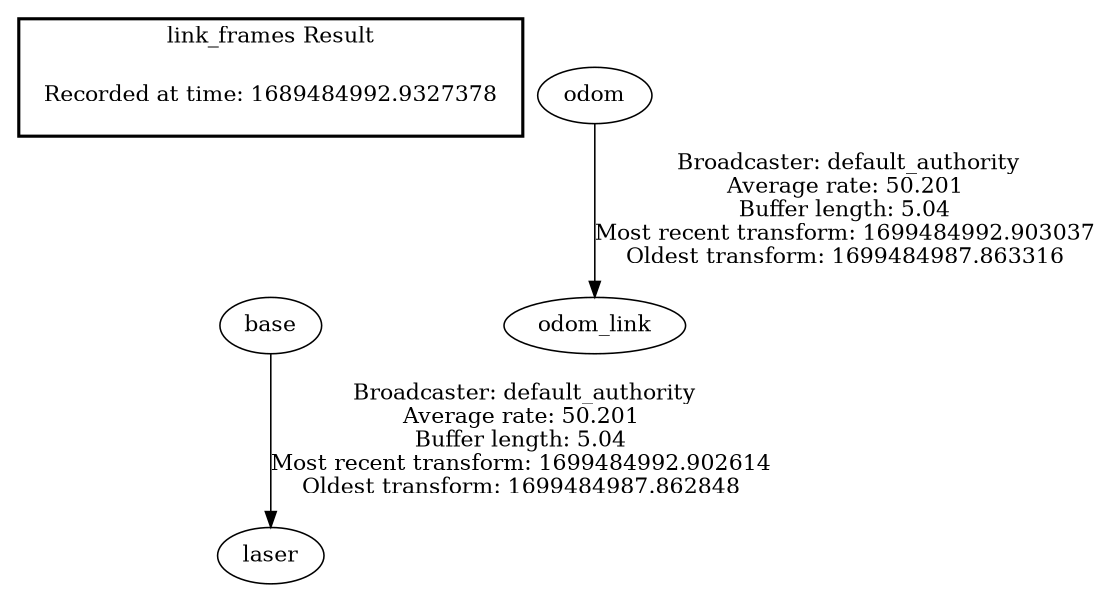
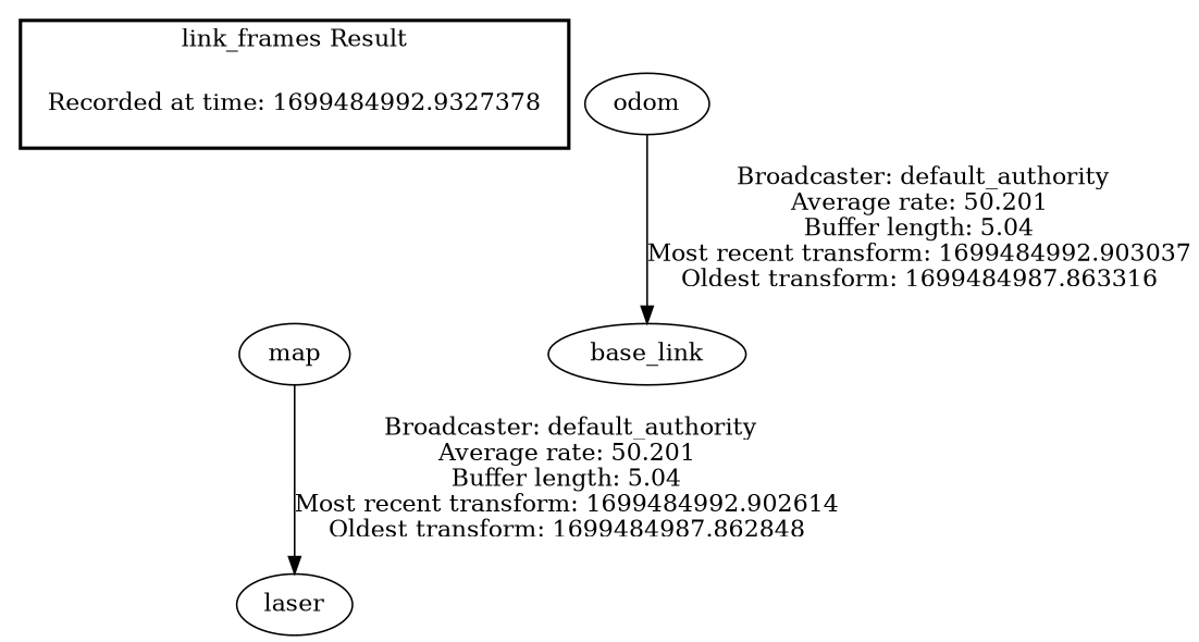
  digraph {
-   "Recorded at time: 1699484992.9327378" [shape=plaintext label="Recorded at time: 1689484992.9327378"]
-   map [label=base]
+   "Recorded at time: 1699484992.9327378" [shape=plaintext]
+   map
    odom
-   base_link [label=odom_link]
+   base_link
    laser
    subgraph cluster_1 {
      color=black
      label="link_frames Result"
      style=bold
      "Recorded at time: 1699484992.9327378"
    }
    "Recorded at time: 1699484992.9327378" -> map [style=invis]
    map -> laser [label=" Broadcaster: default_authority\nAverage rate: 50.201\nBuffer length: 5.04\nMost recent transform: 1699484992.902614\nOldest transform: 1699484987.862848\n"]
    odom -> base_link [label=" Broadcaster: default_authority\nAverage rate: 50.201\nBuffer length: 5.04\nMost recent transform: 1699484992.903037\nOldest transform: 1699484987.863316\n"]
  }
